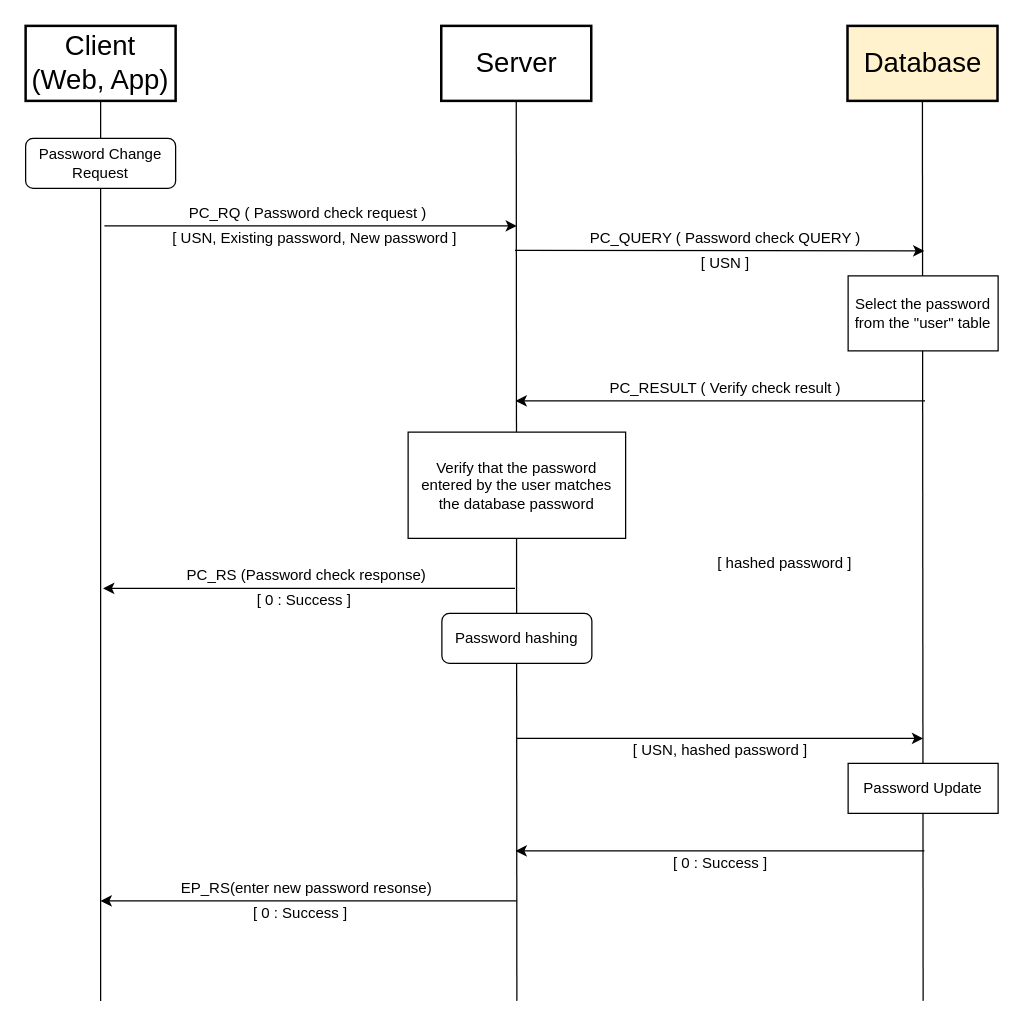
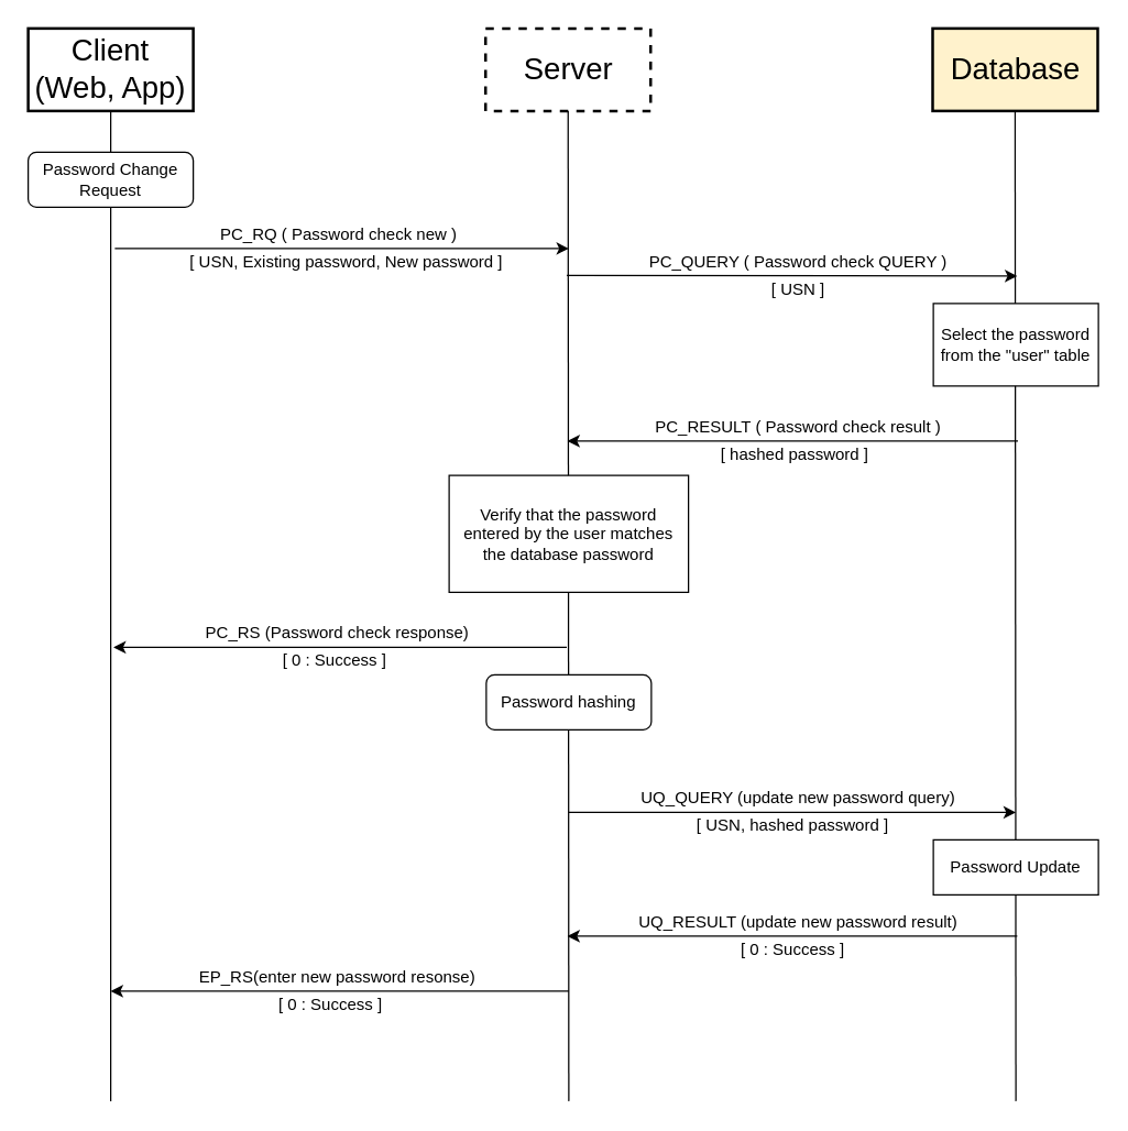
  <mxCell id="0" />
  <mxCell id="1" parent="0" />
  <mxCell id="2" value="[ USN, Existing password, New password ]" style="text;html=1;strokeColor=none;fillColor=none;align=center;verticalAlign=middle;whiteSpace=wrap;rounded=0;fontStyle=0" parent="1" vertex="1"><mxGeometry x="123" y="180" width="257" height="20" as="geometry" /></mxCell>
  <mxCell id="3" value="[ USN ]" style="text;html=1;strokeColor=none;fillColor=none;align=center;verticalAlign=middle;whiteSpace=wrap;rounded=0;fontStyle=0" parent="1" vertex="1"><mxGeometry x="550" y="200" width="60" height="20" as="geometry" /></mxCell>
  <mxCell id="4" value="Client&lt;br style=&quot;font-size: 22px;&quot;&gt;(Web, App)" style="rounded=0;whiteSpace=wrap;html=1;strokeWidth=2;fontSize=22;" parent="1" vertex="1"><mxGeometry x="20" y="20" width="120" height="60" as="geometry" /></mxCell>
- <mxCell id="5" value="Server" style="rounded=0;whiteSpace=wrap;html=1;strokeWidth=2;fontSize=22;" parent="1" vertex="1"><mxGeometry x="352.5" y="20" width="120" height="60" as="geometry" /></mxCell>
+ <mxCell id="5" value="Server" style="rounded=0;whiteSpace=wrap;html=1;strokeWidth=2;fontSize=22;dashed=1;" parent="1" vertex="1"><mxGeometry x="352.5" y="20" width="120" height="60" as="geometry" /></mxCell>
  <mxCell id="6" value="Database" style="rounded=0;whiteSpace=wrap;html=1;strokeWidth=2;fontSize=22;fillColor=#fff2cc;" parent="1" vertex="1"><mxGeometry x="677.5" y="20" width="120" height="60" as="geometry" /></mxCell>
  <mxCell id="7" value="" style="endArrow=none;html=1;" parent="1" target="4" edge="1"><mxGeometry width="50" height="50" relative="1" as="geometry"><mxPoint x="80" y="800" as="sourcePoint" /><mxPoint x="80" y="149" as="targetPoint" /></mxGeometry></mxCell>
  <mxCell id="8" value="" style="endArrow=none;html=1;entryX=0.5;entryY=1;entryDx=0;entryDy=0;" parent="1" target="5" edge="1"><mxGeometry width="50" height="50" relative="1" as="geometry"><mxPoint x="413" y="800" as="sourcePoint" /><mxPoint x="180" y="120" as="targetPoint" /></mxGeometry></mxCell>
  <mxCell id="9" value="" style="endArrow=none;html=1;entryX=0.5;entryY=1;entryDx=0;entryDy=0;" parent="1" edge="1"><mxGeometry width="50" height="50" relative="1" as="geometry"><mxPoint x="738" y="800" as="sourcePoint" /><mxPoint x="737.429" y="79.857" as="targetPoint" /></mxGeometry></mxCell>
  <mxCell id="10" value="Password Change Request" style="whiteSpace=wrap;html=1;rounded=1;" parent="1" vertex="1"><mxGeometry x="20" y="110" width="120" height="40" as="geometry" /></mxCell>
  <mxCell id="11" value="" style="endArrow=classic;html=1;" parent="1" edge="1"><mxGeometry width="50" height="50" relative="1" as="geometry"><mxPoint x="83" y="180" as="sourcePoint" /><mxPoint x="413" y="180" as="targetPoint" /></mxGeometry></mxCell>
  <mxCell id="12" value="" style="endArrow=classic;html=1;" parent="1" edge="1"><mxGeometry width="50" height="50" relative="1" as="geometry"><mxPoint x="411.5" y="199.5" as="sourcePoint" /><mxPoint x="739" y="200" as="targetPoint" /></mxGeometry></mxCell>
  <mxCell id="13" value="" style="endArrow=classic;html=1;" parent="1" edge="1"><mxGeometry width="50" height="50" relative="1" as="geometry"><mxPoint x="739.5" y="320" as="sourcePoint" /><mxPoint x="412" y="320" as="targetPoint" /></mxGeometry></mxCell>
- <mxCell id="14" value="[ hashed password ]" style="text;html=1;strokeColor=none;fillColor=none;align=center;verticalAlign=middle;whiteSpace=wrap;rounded=0;" parent="1" vertex="1"><mxGeometry x="555" y="440" width="145" height="20" as="geometry" /></mxCell>
+ <mxCell id="14" value="[ hashed password ]" style="text;html=1;strokeColor=none;fillColor=none;align=center;verticalAlign=middle;whiteSpace=wrap;rounded=0;" parent="1" vertex="1"><mxGeometry x="505" y="320" width="145" height="20" as="geometry" /></mxCell>
  <mxCell id="15" value="Verify that the password entered by the user matches the database password" style="rounded=0;whiteSpace=wrap;html=1;" parent="1" vertex="1"><mxGeometry x="326" y="345" width="174" height="85" as="geometry" /></mxCell>
  <mxCell id="16" value="" style="endArrow=classic;html=1;" parent="1" edge="1"><mxGeometry width="50" height="50" relative="1" as="geometry"><mxPoint x="411.5" y="470" as="sourcePoint" /><mxPoint x="82" y="470" as="targetPoint" /></mxGeometry></mxCell>
  <mxCell id="17" value="[ 0 : Success ]" style="text;html=1;strokeColor=none;fillColor=none;align=center;verticalAlign=middle;whiteSpace=wrap;rounded=0;" parent="1" vertex="1"><mxGeometry x="162.5" y="470" width="160" height="20" as="geometry" /></mxCell>
  <mxCell id="18" value="Password hashing" style="whiteSpace=wrap;html=1;rounded=1;" parent="1" vertex="1"><mxGeometry x="353" y="490" width="120" height="40" as="geometry" /></mxCell>
  <mxCell id="19" value="" style="endArrow=classic;html=1;" parent="1" edge="1"><mxGeometry width="50" height="50" relative="1" as="geometry"><mxPoint x="413" y="590" as="sourcePoint" /><mxPoint x="738" y="590" as="targetPoint" /></mxGeometry></mxCell>
  <mxCell id="20" value="[ USN, hashed password ]" style="text;html=1;strokeColor=none;fillColor=none;align=center;verticalAlign=middle;whiteSpace=wrap;rounded=0;" parent="1" vertex="1"><mxGeometry x="464" y="590" width="224" height="20" as="geometry" /></mxCell>
  <mxCell id="21" value="Password Update" style="rounded=0;whiteSpace=wrap;html=1;" parent="1" vertex="1"><mxGeometry x="678" y="610" width="120" height="40" as="geometry" /></mxCell>
  <mxCell id="22" value="" style="endArrow=classic;html=1;" parent="1" edge="1"><mxGeometry width="50" height="50" relative="1" as="geometry"><mxPoint x="739" y="680" as="sourcePoint" /><mxPoint x="412" y="680" as="targetPoint" /></mxGeometry></mxCell>
  <mxCell id="23" value="" style="endArrow=classic;html=1;" parent="1" edge="1"><mxGeometry width="50" height="50" relative="1" as="geometry"><mxPoint x="413" y="720" as="sourcePoint" /><mxPoint x="80" y="720" as="targetPoint" /></mxGeometry></mxCell>
  <mxCell id="24" value="[ 0 : Success ]" style="text;html=1;strokeColor=none;fillColor=none;align=center;verticalAlign=middle;whiteSpace=wrap;rounded=0;" parent="1" vertex="1"><mxGeometry x="512" y="680" width="128" height="20" as="geometry" /></mxCell>
  <mxCell id="25" value="[ 0 : Success ]" style="text;html=1;strokeColor=none;fillColor=none;align=center;verticalAlign=middle;whiteSpace=wrap;rounded=0;" parent="1" vertex="1"><mxGeometry x="176" y="720" width="128" height="20" as="geometry" /></mxCell>
- <mxCell id="26" value="PC_RQ ( Password check request )" style="text;html=1;strokeColor=none;fillColor=none;align=center;verticalAlign=middle;whiteSpace=wrap;rounded=0;" parent="1" vertex="1"><mxGeometry x="129" y="160" width="234" height="20" as="geometry" /></mxCell>
+ <mxCell id="26" value="PC_RQ ( Password check new )" style="text;html=1;strokeColor=none;fillColor=none;align=center;verticalAlign=middle;whiteSpace=wrap;rounded=0;" parent="1" vertex="1"><mxGeometry x="129" y="160" width="234" height="20" as="geometry" /></mxCell>
  <mxCell id="27" value="PC_QUERY ( Password check QUERY )" style="text;html=1;strokeColor=none;fillColor=none;align=center;verticalAlign=middle;whiteSpace=wrap;rounded=0;fontStyle=0" parent="1" vertex="1"><mxGeometry x="460" y="180" width="240" height="20" as="geometry" /></mxCell>
- <mxCell id="28" value="PC_RESULT ( Verify check result )" style="text;html=1;strokeColor=none;fillColor=none;align=center;verticalAlign=middle;whiteSpace=wrap;rounded=0;" parent="1" vertex="1"><mxGeometry x="430" y="300" width="300" height="20" as="geometry" /></mxCell>
+ <mxCell id="28" value="PC_RESULT ( Password check result )" style="text;html=1;strokeColor=none;fillColor=none;align=center;verticalAlign=middle;whiteSpace=wrap;rounded=0;" parent="1" vertex="1"><mxGeometry x="430" y="300" width="300" height="20" as="geometry" /></mxCell>
  <mxCell id="29" value="Select the password from the &quot;user&quot; table" style="rounded=0;whiteSpace=wrap;html=1;" parent="1" vertex="1"><mxGeometry x="678" y="220" width="120" height="60" as="geometry" /></mxCell>
  <mxCell id="30" value="PC_RS (Password check response)" style="text;html=1;strokeColor=none;fillColor=none;align=center;verticalAlign=middle;whiteSpace=wrap;rounded=0;" parent="1" vertex="1"><mxGeometry x="120" y="450" width="250" height="20" as="geometry" /></mxCell>
+ <mxCell id="31" value="UQ_QUERY (update new password query)" style="text;html=1;strokeColor=none;fillColor=none;align=center;verticalAlign=middle;whiteSpace=wrap;rounded=0;" parent="1" vertex="1"><mxGeometry x="450" y="570" width="260" height="20" as="geometry" /></mxCell>
+ <mxCell id="32" value="UQ_RESULT (update new password result)" style="text;html=1;strokeColor=none;fillColor=none;align=center;verticalAlign=middle;whiteSpace=wrap;rounded=0;" parent="1" vertex="1"><mxGeometry x="440" y="660" width="280" height="20" as="geometry" /></mxCell>
  <mxCell id="33" value="EP_RS(enter new password resonse)" style="text;html=1;strokeColor=none;fillColor=none;align=center;verticalAlign=middle;whiteSpace=wrap;rounded=0;" parent="1" vertex="1"><mxGeometry x="130" y="700" width="230" height="20" as="geometry" /></mxCell>
